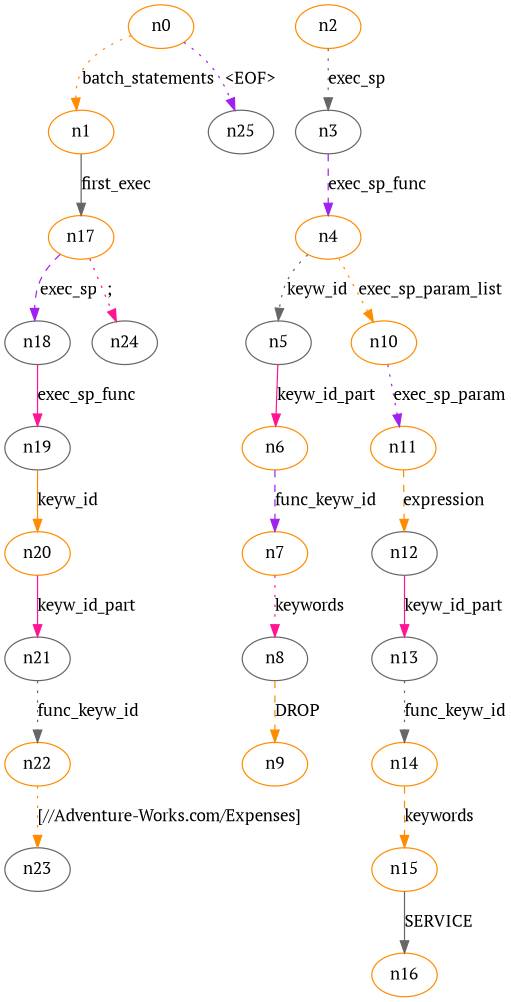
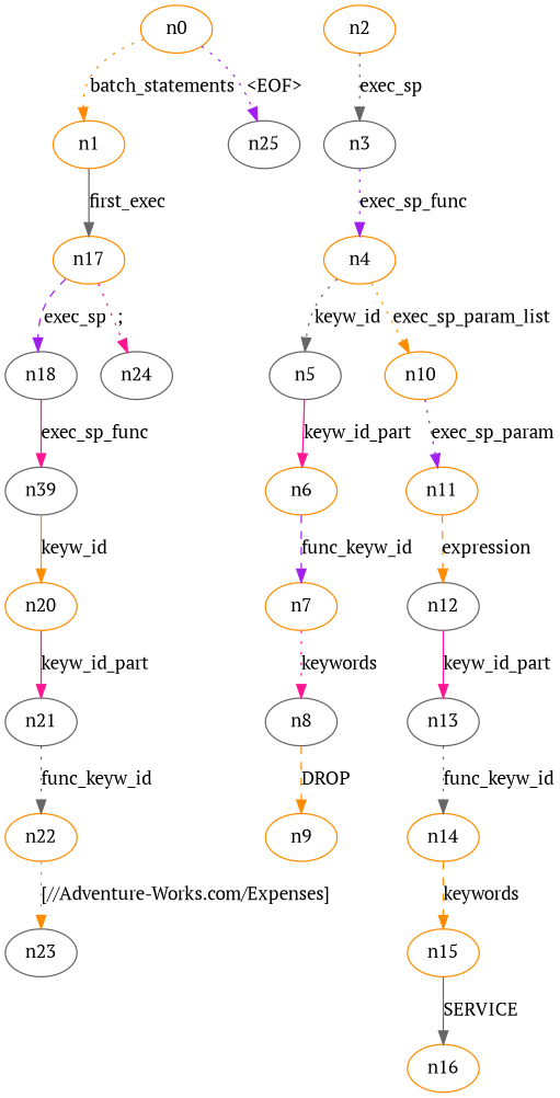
  digraph {
    fontname="PT Serif"
    node [color=darkorange fontname="PT Serif"]
    edge [color=darkorange fontname="PT Serif" style=dotted]
    n0
    n1
    n25 [color=gray40]
    n17
    n3 [color=gray40]
    n2
    n18 [color=gray40]
    n24 [color=gray40]
    n4
    n5 [color=gray40]
    n10
    n6
    n11
    n7
    n8 [color=gray40]
    n9
    n12 [color=gray40]
    n13 [color=gray40]
    n14
    n15
    n16
-   n19 [color=gray40]
+   n19 [color=gray40 label=n39]
    n20
    n21 [color=gray40]
    n22
    n23 [color=gray40]
    n0 -> n1 [label=batch_statements]
    n0 -> n25 [color=purple label="<EOF>"]
    n1 -> n17 [color=gray40 label=first_exec style=solid]
    n17 -> n18 [color=purple label=exec_sp style=dashed]
    n17 -> n24 [color=deeppink label=";"]
-   n3 -> n4 [color=purple label=exec_sp_func style=dashed]
+   n3 -> n4 [color=purple label=exec_sp_func]
    n2 -> n3 [color=gray40 label=exec_sp]
    n18 -> n19 [color=deeppink label=exec_sp_func style=solid]
    n4 -> n5 [color=gray40 label=keyw_id]
    n4 -> n10 [label=exec_sp_param_list]
    n5 -> n6 [color=deeppink label=keyw_id_part style=solid]
    n10 -> n11 [color=purple label=exec_sp_param]
    n6 -> n7 [color=purple label=func_keyw_id style=dashed]
    n11 -> n12 [label=expression style=dashed]
    n7 -> n8 [color=deeppink label=keywords]
    n8 -> n9 [label=DROP style=dashed]
    n12 -> n13 [color=deeppink label=keyw_id_part style=solid]
    n13 -> n14 [color=gray40 label=func_keyw_id]
    n14 -> n15 [label=keywords style=dashed]
    n15 -> n16 [color=gray40 label=SERVICE style=solid]
    n19 -> n20 [label=keyw_id style=solid]
    n20 -> n21 [color=deeppink label=keyw_id_part style=solid]
    n21 -> n22 [color=gray40 label=func_keyw_id]
    n22 -> n23 [label="[//Adventure-Works.com/Expenses]"]
  }
